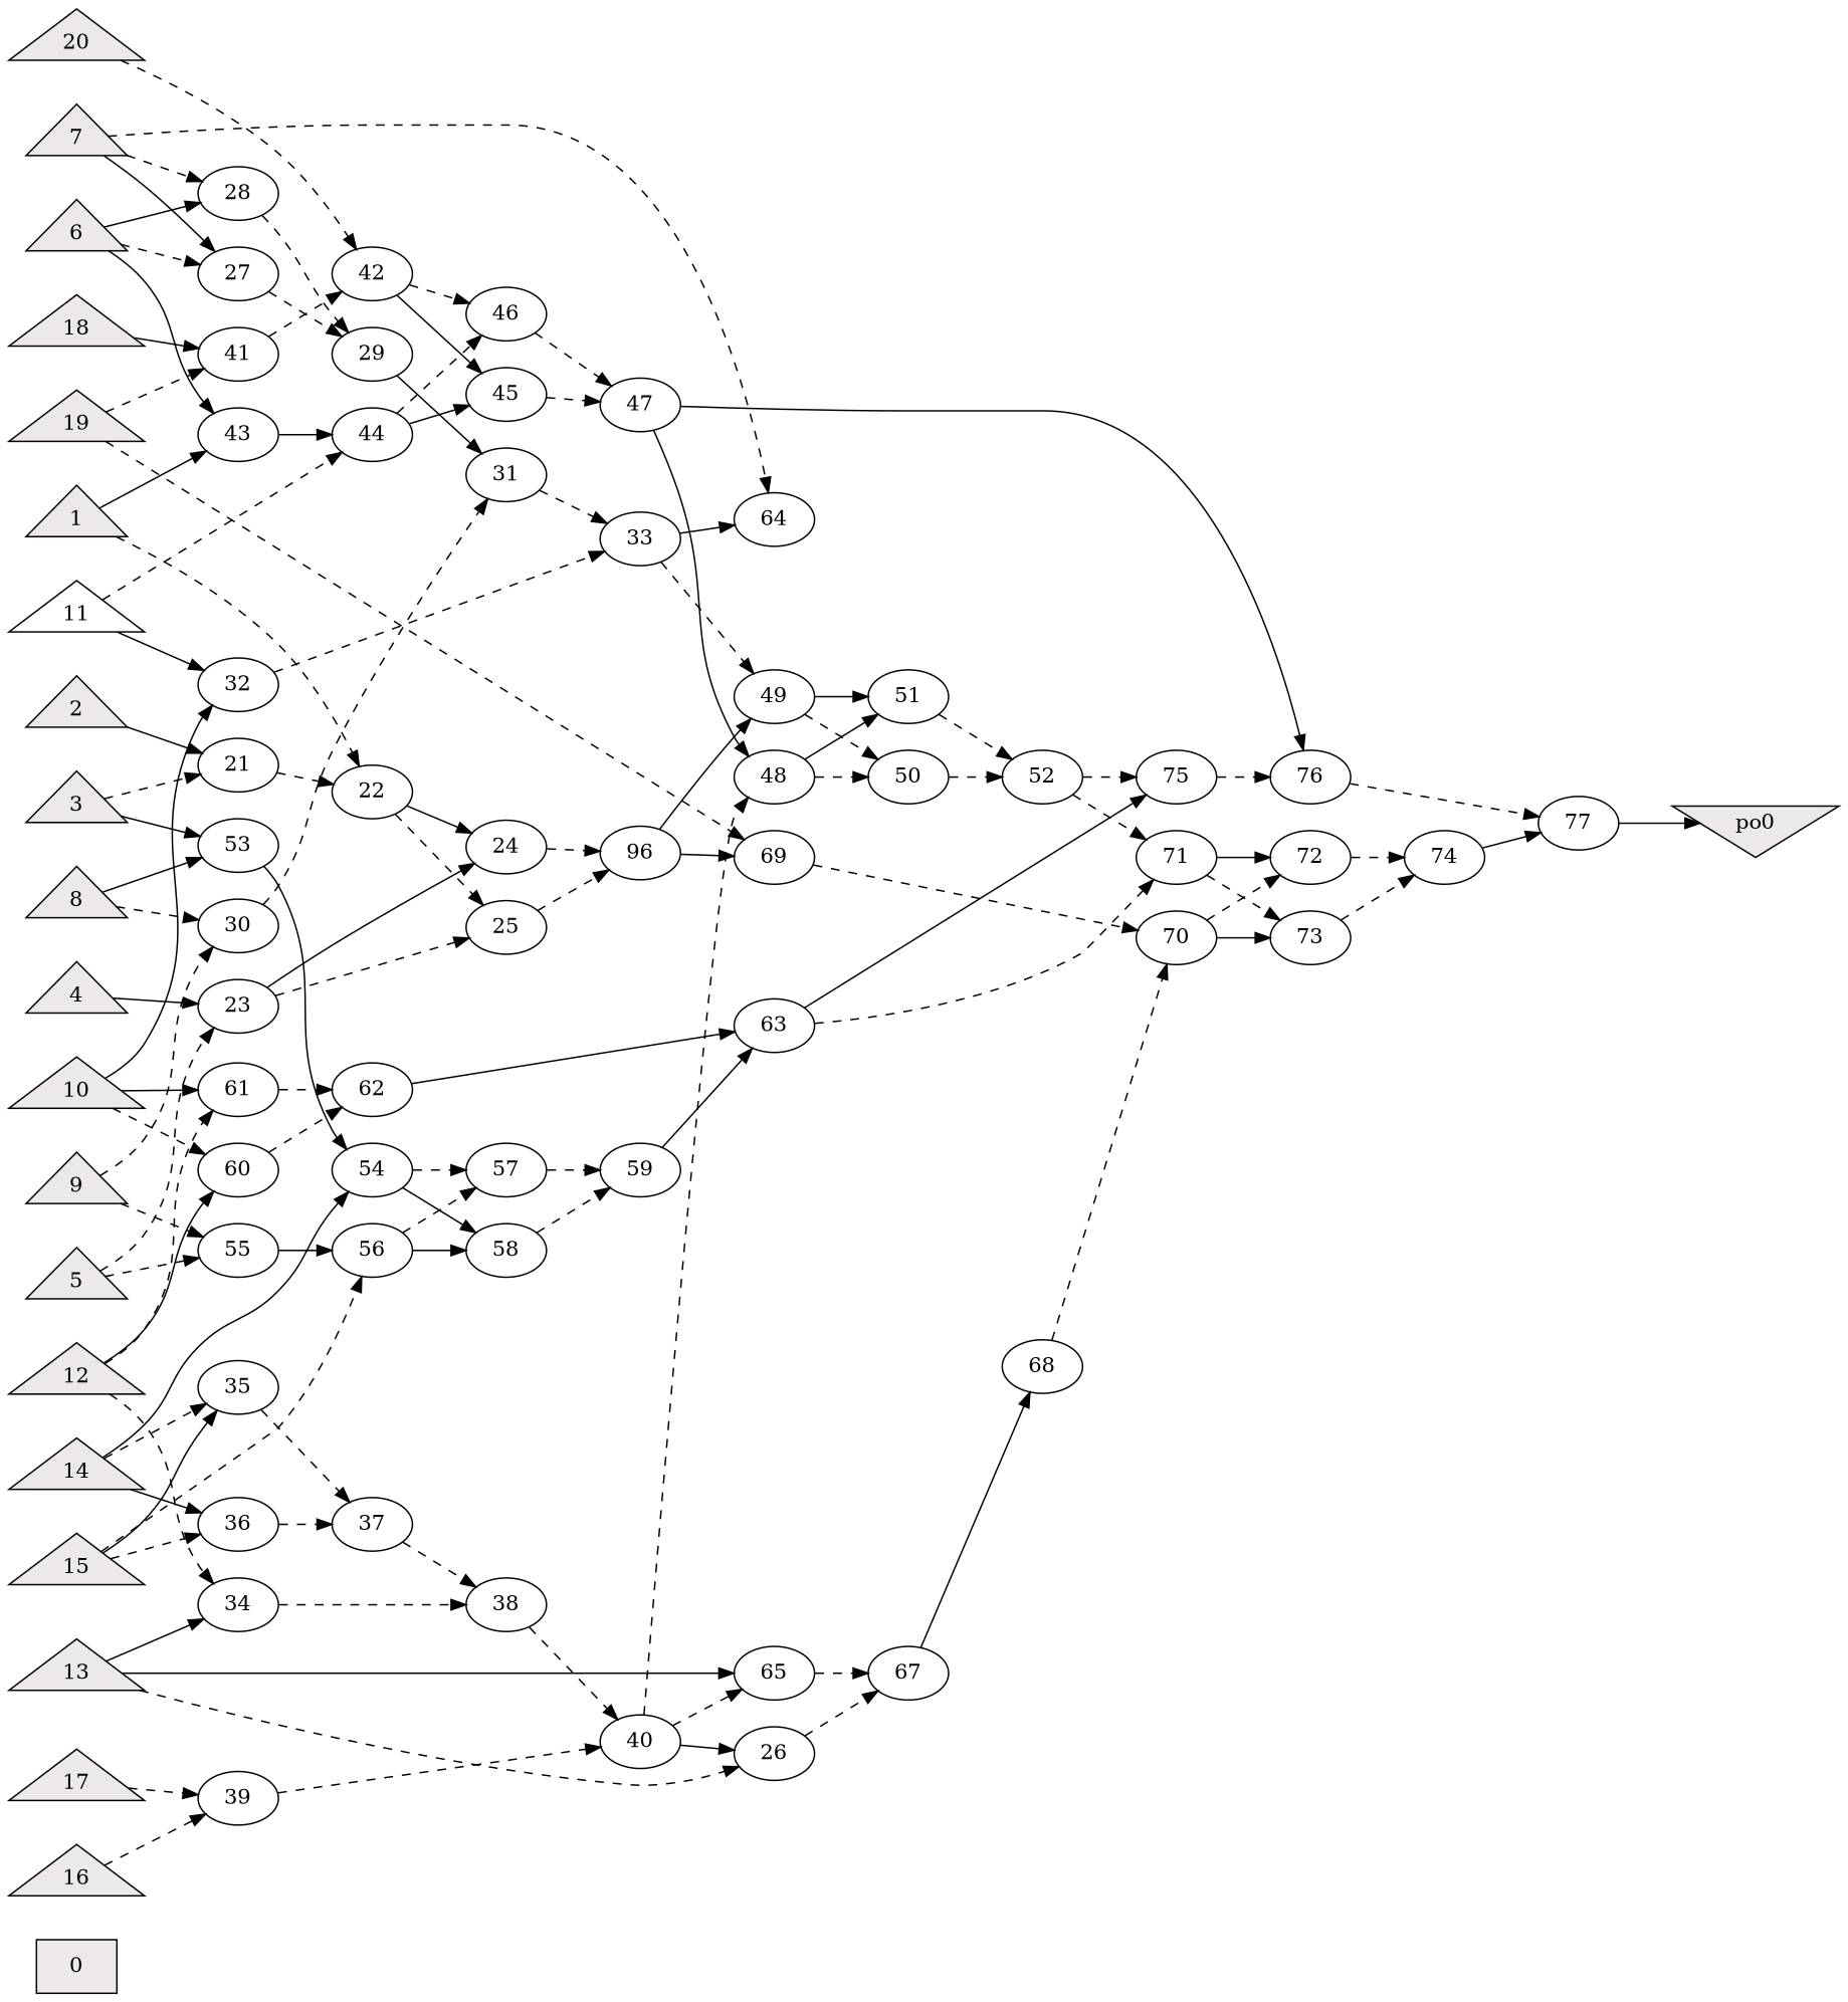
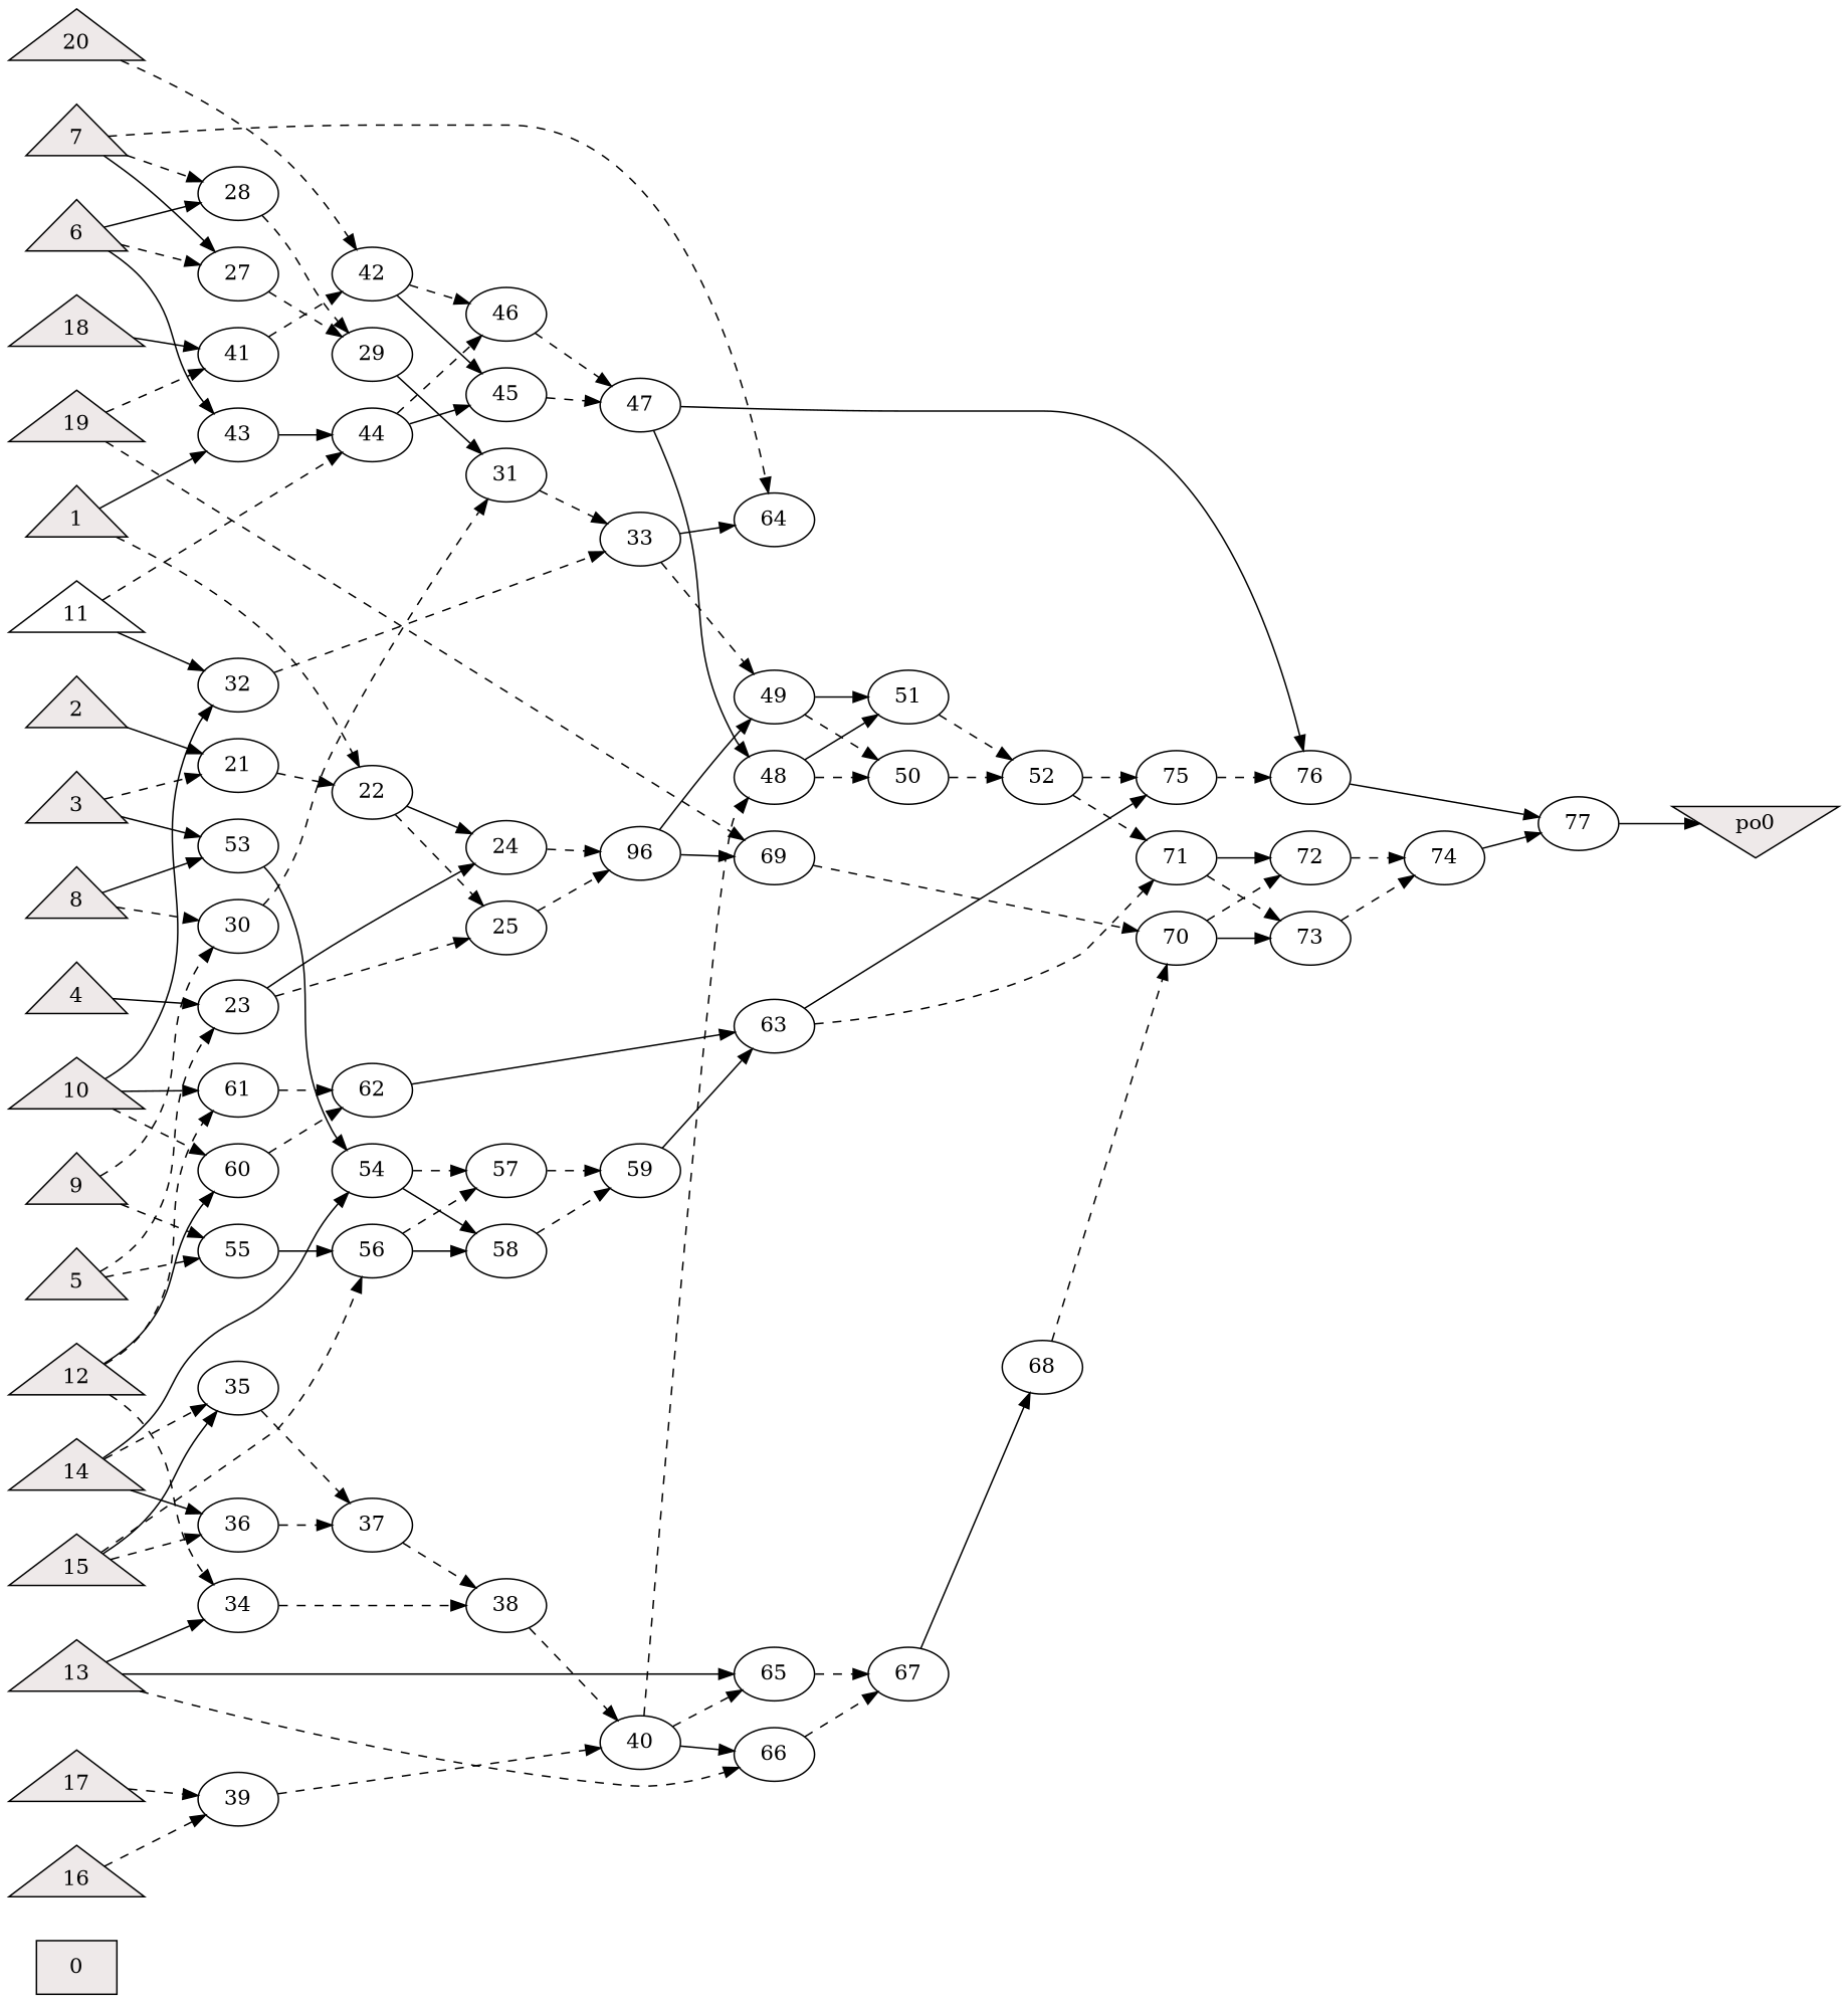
  digraph {
    rankdir=LR
    node [fillcolor=white shape=ellipse style=filled]
    edge [style=dashed]
    n1 [fillcolor=snow2 label=0 shape=box]
    n2 [fillcolor=snow2 label=1 shape=triangle]
    n3 [fillcolor=snow2 label=2 shape=triangle]
    n4 [fillcolor=snow2 label=3 shape=triangle]
    n5 [fillcolor=snow2 label=4 shape=triangle]
    n6 [fillcolor=snow2 label=5 shape=triangle]
    n7 [fillcolor=snow2 label=6 shape=triangle]
    n8 [fillcolor=snow2 label=7 shape=triangle]
    n9 [fillcolor=snow2 label=8 shape=triangle]
    n10 [fillcolor=snow2 label=9 shape=triangle]
    n11 [fillcolor=snow2 label=10 shape=triangle]
    n12 [label=11 shape=triangle]
    n13 [fillcolor=snow2 label=12 shape=triangle]
    n14 [fillcolor=snow2 label=13 shape=triangle]
    n15 [fillcolor=snow2 label=14 shape=triangle]
    n16 [fillcolor=snow2 label=15 shape=triangle]
    n17 [fillcolor=snow2 label=16 shape=triangle]
    n18 [fillcolor=snow2 label=17 shape=triangle]
    n19 [fillcolor=snow2 label=18 shape=triangle]
    n20 [fillcolor=snow2 label=19 shape=triangle]
    n21 [fillcolor=snow2 label=20 shape=triangle]
    n22 [label=21]
    n23 [label=23]
    n24 [label=27]
    n25 [label=28]
    n26 [label=30]
    n27 [label=32]
    n28 [label=34]
    n29 [label=35]
    n30 [label=36]
    n31 [label=39]
    n32 [label=41]
    n33 [label=43]
    n34 [label=53]
    n35 [label=55]
    n36 [label=60]
    n37 [label=61]
    n38 [label=22]
    n39 [label=29]
    n40 [label=37]
    n41 [label=42]
    n42 [label=44]
    n43 [label=54]
    n44 [label=56]
    n45 [label=62]
    n46 [label=24]
    n47 [label=25]
    n48 [label=31]
    n49 [label=38]
    n50 [label=45]
    n51 [label=46]
    n52 [label=57]
    n53 [label=58]
    n54 [label=96]
    n55 [label=33]
    n56 [label=40]
    n57 [label=47]
    n58 [label=59]
    n59 [label=48]
    n60 [label=49]
    n61 [label=63]
    n62 [label=64]
    n63 [label=65]
-   n64 [label=26]
+   n64 [label=66]
    n65 [label=69]
    n66 [label=50]
    n67 [label=51]
    n68 [label=67]
    n69 [label=52]
    n70 [label=68]
    n71 [label=70]
    n72 [label=71]
    n73 [label=75]
    n74 [label=72]
    n75 [label=73]
    n76 [label=76]
    n77 [label=74]
    n78 [label=77]
    po0 [fillcolor=snow2 shape=invtriangle]
    subgraph sub_1 {
      rank=same
      n1
      n2
      n3
      n4
      n5
      n6
      n7
      n8
      n9
      n10
      n11
      n12
      n13
      n14
      n15
      n16
      n17
      n18
      n19
      n20
      n21
    }
    subgraph sub_2 {
      rank=same
      n22
      n23
      n24
      n25
      n26
      n27
      n28
      n29
      n30
      n31
      n32
      n33
      n34
      n35
      n36
      n37
    }
    subgraph sub_3 {
      rank=same
      n38
      n39
      n40
      n41
      n42
      n43
      n44
      n45
    }
    subgraph sub_4 {
      rank=same
      n46
      n47
      n48
      n49
      n50
      n51
      n52
      n53
    }
    subgraph sub_5 {
      rank=same
      n54
      n55
      n56
      n57
      n58
    }
    subgraph sub_6 {
      rank=same
      n59
      n60
      n61
      n62
      n63
      n64
      n65
    }
    subgraph sub_7 {
      rank=same
      n66
      n67
      n68
    }
    subgraph sub_8 {
      rank=same
      n69
      n70
    }
    subgraph sub_9 {
      rank=same
      n71
      n72
      n73
    }
    subgraph sub_10 {
      rank=same
      n74
      n75
      n76
    }
    subgraph sub_11 {
      rank=same
      n77
    }
    subgraph sub_12 {
      rank=same
      n78
    }
    subgraph sub_13 {
      rank=same
      po0
    }
    n2 -> n33 [style=solid]
    n2 -> n38
    n3 -> n22 [style=solid]
    n4 -> n22
    n4 -> n34 [style=solid]
    n5 -> n23 [style=solid]
    n6 -> n23
    n6 -> n35
    n7 -> n24
    n7 -> n25 [style=solid]
    n7 -> n33 [style=solid]
    n8 -> n24 [style=solid]
    n8 -> n25
    n8 -> n62
    n9 -> n26
    n9 -> n34 [style=solid]
    n10 -> n26
    n10 -> n35
    n11 -> n27 [style=solid]
    n11 -> n36
    n11 -> n37 [style=solid]
    n12 -> n27 [style=solid]
    n12 -> n42
    n13 -> n28
    n13 -> n36 [style=solid]
    n13 -> n37
    n14 -> n28 [style=solid]
    n14 -> n63 [style=solid]
    n14 -> n64
    n15 -> n29
    n15 -> n30 [style=solid]
    n15 -> n43 [style=solid]
    n16 -> n29 [style=solid]
    n16 -> n30
    n16 -> n44
    n17 -> n31
    n18 -> n31
    n19 -> n32 [style=solid]
    n20 -> n32
    n20 -> n65
    n21 -> n41
    n22 -> n38
    n23 -> n46 [style=solid]
    n23 -> n47
    n24 -> n39
    n25 -> n39
    n26 -> n48
    n27 -> n55
    n28 -> n49
    n29 -> n40
    n30 -> n40
    n31 -> n56
    n32 -> n41
    n33 -> n42 [style=solid]
    n34 -> n43 [style=solid]
    n35 -> n44 [style=solid]
    n36 -> n45
    n37 -> n45
    n38 -> n46 [style=solid]
    n38 -> n47
    n39 -> n48 [style=solid]
    n40 -> n49
    n41 -> n50 [style=solid]
    n41 -> n51
    n42 -> n50 [style=solid]
    n42 -> n51
    n43 -> n52
    n43 -> n53 [style=solid]
    n44 -> n52
    n44 -> n53 [style=solid]
    n45 -> n61 [style=solid]
    n46 -> n54
    n47 -> n54
    n48 -> n55
    n49 -> n56
    n50 -> n57
    n51 -> n57
    n52 -> n58
    n53 -> n58
    n54 -> n60 [style=solid]
    n54 -> n65 [style=solid]
    n55 -> n60
    n55 -> n62 [style=solid]
    n56 -> n59
    n56 -> n63
    n56 -> n64 [style=solid]
    n57 -> n59 [style=solid]
    n57 -> n76 [style=solid]
    n58 -> n61 [style=solid]
    n59 -> n66
    n59 -> n67 [style=solid]
    n60 -> n66
    n60 -> n67 [style=solid]
    n61 -> n72
    n61 -> n73 [style=solid]
    n63 -> n68
    n64 -> n68
    n65 -> n71
    n66 -> n69
    n67 -> n69
    n68 -> n70 [style=solid]
    n69 -> n72
    n69 -> n73
    n70 -> n71
    n71 -> n74
    n71 -> n75 [style=solid]
    n72 -> n74 [style=solid]
    n72 -> n75
    n73 -> n76
    n74 -> n77
    n75 -> n77
-   n76 -> n78
+   n76 -> n78 [style=solid]
    n77 -> n78 [style=solid]
    n78 -> po0 [style=solid]
  }
